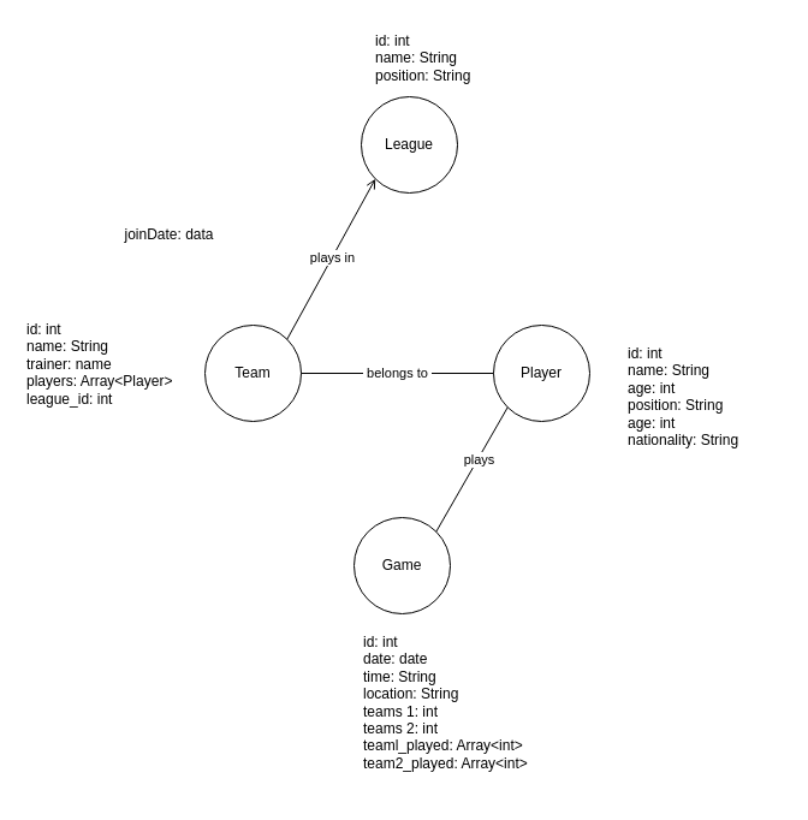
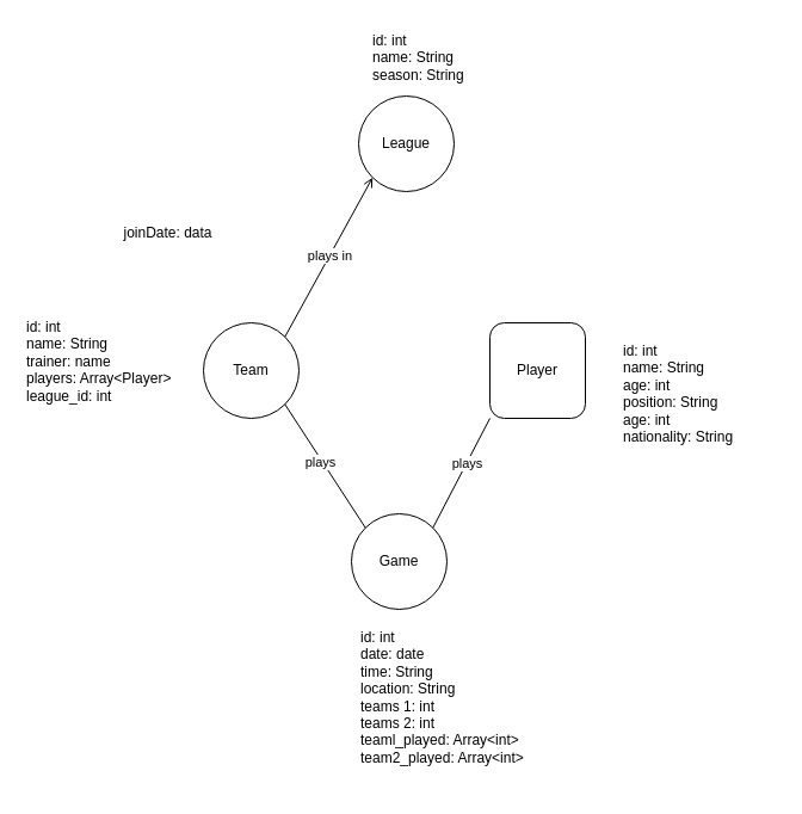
  <mxCell id="0" />
  <mxCell id="1" parent="0" />
  <mxCell id="2" value="League" style="ellipse;whiteSpace=wrap;html=1;aspect=fixed;" vertex="1" parent="1"><mxGeometry x="300" y="80" width="80" height="80" as="geometry" /></mxCell>
- <mxCell id="3" value="Player" style="ellipse;whiteSpace=wrap;html=1;aspect=fixed;" vertex="1" parent="1"><mxGeometry x="410" y="270" width="80" height="80" as="geometry" /></mxCell>
+ <mxCell id="3" value="Player" style="whiteSpace=wrap;html=1;aspect=fixed;rounded=1;" vertex="1" parent="1"><mxGeometry x="410" y="270" width="80" height="80" as="geometry" /></mxCell>
  <mxCell id="4" value="Game" style="ellipse;whiteSpace=wrap;html=1;aspect=fixed;" vertex="1" parent="1"><mxGeometry x="294" y="430" width="80" height="80" as="geometry" /></mxCell>
  <mxCell id="5" value="Team" style="ellipse;whiteSpace=wrap;html=1;aspect=fixed;" vertex="1" parent="1"><mxGeometry x="170" y="270" width="80" height="80" as="geometry" /></mxCell>
  <mxCell id="6" value="" style="endArrow=open;html=1;rounded=0;entryX=0;entryY=1;entryDx=0;entryDy=0;exitX=1;exitY=0;exitDx=0;exitDy=0;" edge="1" parent="1" source="5" target="2"><mxGeometry width="50" height="50" relative="1" as="geometry"><mxPoint x="310" y="460" as="sourcePoint" /><mxPoint x="360" y="410" as="targetPoint" /></mxGeometry></mxCell>
  <mxCell id="7" value="plays in" style="edgeLabel;html=1;align=center;verticalAlign=middle;resizable=0;points=[];" vertex="1" connectable="0" parent="6"><mxGeometry x="0.023" relative="1" as="geometry"><mxPoint as="offset" /></mxGeometry></mxCell>
+ <mxCell id="8" value="" style="endArrow=none;html=1;rounded=0;entryX=1;entryY=1;entryDx=0;entryDy=0;exitX=0;exitY=0;exitDx=0;exitDy=0;" edge="1" parent="1" source="4" target="5"><mxGeometry width="50" height="50" relative="1" as="geometry"><mxPoint x="310" y="460" as="sourcePoint" /><mxPoint x="360" y="410" as="targetPoint" /></mxGeometry></mxCell>
+ <mxCell id="9" value="plays" style="edgeLabel;html=1;align=center;verticalAlign=middle;resizable=0;points=[];" vertex="1" connectable="0" parent="8"><mxGeometry x="0.079" y="2" relative="1" as="geometry"><mxPoint as="offset" /></mxGeometry></mxCell>
  <mxCell id="10" value="" style="endArrow=none;html=1;rounded=0;entryX=0;entryY=1;entryDx=0;entryDy=0;exitX=1;exitY=0;exitDx=0;exitDy=0;" edge="1" parent="1" source="4" target="3"><mxGeometry width="50" height="50" relative="1" as="geometry"><mxPoint x="310" y="460" as="sourcePoint" /><mxPoint x="360" y="410" as="targetPoint" /></mxGeometry></mxCell>
  <mxCell id="11" value="plays" style="edgeLabel;html=1;align=center;verticalAlign=middle;resizable=0;points=[];" vertex="1" connectable="0" parent="10"><mxGeometry x="0.171" relative="1" as="geometry"><mxPoint as="offset" /></mxGeometry></mxCell>
- <mxCell id="12" value="" style="endArrow=none;html=1;rounded=0;entryX=0;entryY=0.5;entryDx=0;entryDy=0;exitX=1;exitY=0.5;exitDx=0;exitDy=0;" edge="1" parent="1" source="5" target="3"><mxGeometry width="50" height="50" relative="1" as="geometry"><mxPoint x="310" y="460" as="sourcePoint" /><mxPoint x="360" y="410" as="targetPoint" /></mxGeometry></mxCell>
- <mxCell id="13" value="&amp;nbsp;belongs to&amp;nbsp;" style="edgeLabel;html=1;align=center;verticalAlign=middle;resizable=0;points=[];" vertex="1" connectable="0" parent="12"><mxGeometry x="-0.013" y="1" relative="1" as="geometry"><mxPoint as="offset" /></mxGeometry></mxCell>
  <mxCell id="14" value="id: int&#10;date: date&#10;time: String&#10;location: String&#10;teams 1: int&#10;teams 2: int&#10;teaml_played: Array&lt;int&gt;&#10;team2_played: Array&lt;int&gt;" style="text;whiteSpace=wrap;" vertex="1" parent="1"><mxGeometry x="300" y="520" width="170" height="140" as="geometry" /></mxCell>
  <mxCell id="15" value="id: int&#10;name: String&#10;age: int&#10;position: String&#10;age: int&#10;nationality: String" style="text;whiteSpace=wrap;" vertex="1" parent="1"><mxGeometry x="520" y="280" width="130" height="110" as="geometry" /></mxCell>
  <mxCell id="16" value="id: int&#10;name: String&#10;trainer: name&#10;players: Array&lt;Player&gt;&#10;league_id: int" style="text;whiteSpace=wrap;" vertex="1" parent="1"><mxGeometry x="20" y="260" width="150" height="100" as="geometry" /></mxCell>
- <mxCell id="17" value="id: int&#10;name: String&#10;position: String" style="text;whiteSpace=wrap;" vertex="1" parent="1"><mxGeometry x="310" y="20" width="110" height="70" as="geometry" /></mxCell>
+ <mxCell id="17" value="id: int&#10;name: String&#10;season: String" style="text;whiteSpace=wrap;" vertex="1" parent="1"><mxGeometry x="310" y="20" width="110" height="70" as="geometry" /></mxCell>
  <mxCell id="18" value="joinDate: data" style="text;html=1;align=center;verticalAlign=middle;resizable=0;points=[];autosize=1;strokeColor=none;fillColor=none;" vertex="1" parent="1"><mxGeometry x="90" y="180" width="100" height="30" as="geometry" /></mxCell>
